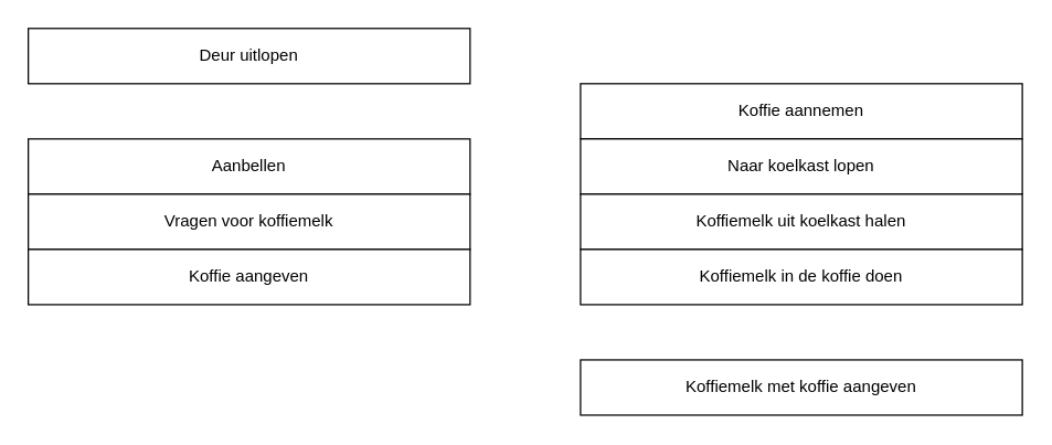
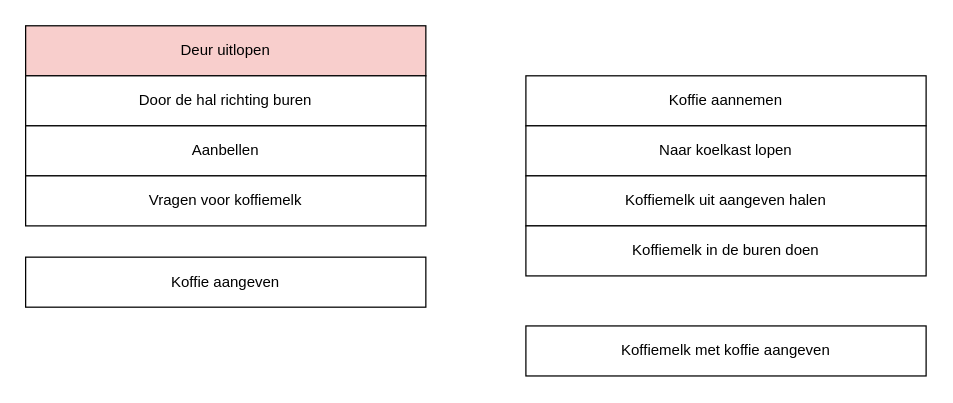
  <mxCell id="0" />
  <mxCell id="1" parent="0" />
- <mxCell id="2" value="Deur uitlopen" style="rounded=0;whiteSpace=wrap;html=1;" vertex="1" parent="1"><mxGeometry x="20" y="20" width="320" height="40" as="geometry" /></mxCell>
+ <mxCell id="2" value="Deur uitlopen" style="rounded=0;whiteSpace=wrap;html=1;fillColor=#f8cecc;" vertex="1" parent="1"><mxGeometry x="20" y="20" width="320" height="40" as="geometry" /></mxCell>
+ <mxCell id="3" value="Door de hal richting buren" style="rounded=0;whiteSpace=wrap;html=1;" vertex="1" parent="1"><mxGeometry x="20" y="60" width="320" height="40" as="geometry" /></mxCell>
  <mxCell id="4" value="Koffie aannemen" style="rounded=0;whiteSpace=wrap;html=1;" vertex="1" parent="1"><mxGeometry x="420" y="60" width="320" height="40" as="geometry" /></mxCell>
  <mxCell id="5" value="Aanbellen" style="rounded=0;whiteSpace=wrap;html=1;" vertex="1" parent="1"><mxGeometry x="20" y="100" width="320" height="40" as="geometry" /></mxCell>
  <mxCell id="6" value="Naar koelkast lopen" style="rounded=0;whiteSpace=wrap;html=1;" vertex="1" parent="1"><mxGeometry x="420" y="100" width="320" height="40" as="geometry" /></mxCell>
  <mxCell id="7" value="Vragen voor koffiemelk" style="rounded=0;whiteSpace=wrap;html=1;" vertex="1" parent="1"><mxGeometry x="20" y="140" width="320" height="40" as="geometry" /></mxCell>
- <mxCell id="8" value="Koffiemelk uit koelkast halen" style="rounded=0;whiteSpace=wrap;html=1;" vertex="1" parent="1"><mxGeometry x="420" y="140" width="320" height="40" as="geometry" /></mxCell>
- <mxCell id="9" value="Koffie aangeven" style="rounded=0;whiteSpace=wrap;html=1;" vertex="1" parent="1"><mxGeometry x="20" y="180" width="320" height="40" as="geometry" /></mxCell>
- <mxCell id="10" value="Koffiemelk in de koffie doen" style="rounded=0;whiteSpace=wrap;html=1;" vertex="1" parent="1"><mxGeometry x="420" y="180" width="320" height="40" as="geometry" /></mxCell>
+ <mxCell id="8" value="Koffiemelk uit aangeven halen" style="rounded=0;whiteSpace=wrap;html=1;" vertex="1" parent="1"><mxGeometry x="420" y="140" width="320" height="40" as="geometry" /></mxCell>
+ <mxCell id="9" value="Koffie aangeven" style="rounded=0;whiteSpace=wrap;html=1;" vertex="1" parent="1"><mxGeometry x="20" y="205" width="320" height="40" as="geometry" /></mxCell>
+ <mxCell id="10" value="Koffiemelk in de buren doen" style="rounded=0;whiteSpace=wrap;html=1;" vertex="1" parent="1"><mxGeometry x="420" y="180" width="320" height="40" as="geometry" /></mxCell>
  <mxCell id="11" value="Koffiemelk met koffie aangeven" style="rounded=0;whiteSpace=wrap;html=1;" vertex="1" parent="1"><mxGeometry x="420" y="260" width="320" height="40" as="geometry" /></mxCell>
